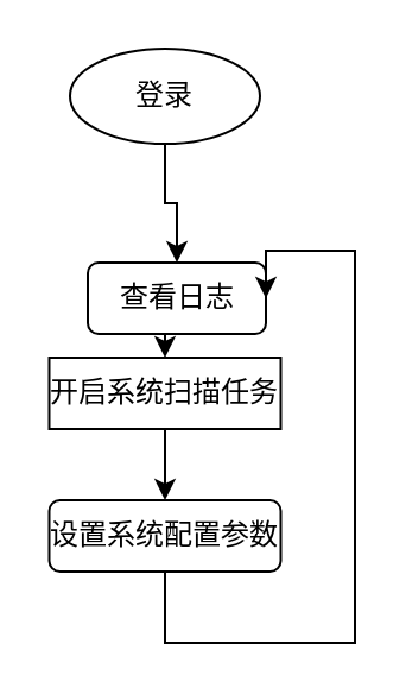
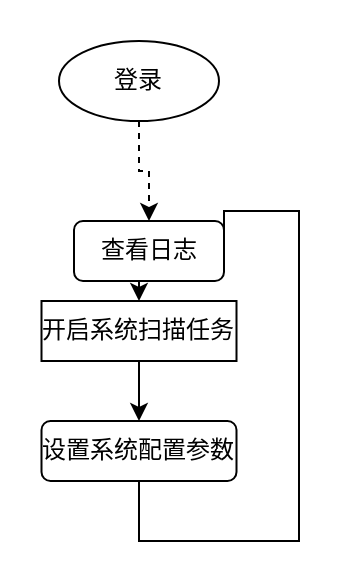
  <mxCell id="0" />
  <mxCell id="1" parent="0" />
- <mxCell id="2" style="edgeStyle=orthogonalEdgeStyle;rounded=0;orthogonalLoop=1;jettySize=auto;html=1;exitX=0.5;exitY=1;exitDx=0;exitDy=0;entryX=0.5;entryY=0;entryDx=0;entryDy=0;" edge="1" parent="1" source="3" target="5"><mxGeometry relative="1" as="geometry" /></mxCell>
+ <mxCell id="2" style="edgeStyle=orthogonalEdgeStyle;rounded=0;orthogonalLoop=1;jettySize=auto;html=1;exitX=0.5;exitY=1;exitDx=0;exitDy=0;entryX=0.5;entryY=0;entryDx=0;entryDy=0;dashed=1;" edge="1" parent="1" source="3" target="5"><mxGeometry relative="1" as="geometry" /></mxCell>
  <mxCell id="3" value="登录" style="ellipse;whiteSpace=wrap;html=1;" vertex="1" parent="1"><mxGeometry x="29" y="20" width="80" height="40" as="geometry" /></mxCell>
  <mxCell id="4" style="edgeStyle=orthogonalEdgeStyle;rounded=0;orthogonalLoop=1;jettySize=auto;html=1;exitX=0.5;exitY=1;exitDx=0;exitDy=0;entryX=0.5;entryY=0;entryDx=0;entryDy=0;" edge="1" parent="1" source="5" target="7"><mxGeometry relative="1" as="geometry" /></mxCell>
  <mxCell id="5" value="查看日志" style="rounded=1;whiteSpace=wrap;html=1;" vertex="1" parent="1"><mxGeometry x="36.5" y="110" width="75" height="30" as="geometry" /></mxCell>
  <mxCell id="6" style="edgeStyle=orthogonalEdgeStyle;rounded=0;orthogonalLoop=1;jettySize=auto;html=1;exitX=0.5;exitY=1;exitDx=0;exitDy=0;entryX=0.5;entryY=0;entryDx=0;entryDy=0;" edge="1" parent="1" source="7" target="9"><mxGeometry relative="1" as="geometry" /></mxCell>
  <mxCell id="7" value="开启系统扫描任务" style="whiteSpace=wrap;html=1;rounded=0;" vertex="1" parent="1"><mxGeometry x="20.25" y="150" width="97.5" height="30" as="geometry" /></mxCell>
- <mxCell id="8" style="edgeStyle=orthogonalEdgeStyle;rounded=0;orthogonalLoop=1;jettySize=auto;html=1;exitX=0.5;exitY=1;exitDx=0;exitDy=0;entryX=1;entryY=0.5;entryDx=0;entryDy=0;" edge="1" parent="1" source="9" target="5"><mxGeometry relative="1" as="geometry"><Array as="points"><mxPoint x="69" y="270" /><mxPoint x="149" y="270" /><mxPoint x="149" y="105" /></Array></mxGeometry></mxCell>
+ <mxCell id="8" style="edgeStyle=orthogonalEdgeStyle;rounded=0;orthogonalLoop=1;jettySize=auto;html=1;exitX=0.5;exitY=1;exitDx=0;exitDy=0;entryX=1;entryY=0.5;entryDx=0;entryDy=0;endArrow=none;" edge="1" parent="1" source="9" target="5"><mxGeometry relative="1" as="geometry"><Array as="points"><mxPoint x="69" y="270" /><mxPoint x="149" y="270" /><mxPoint x="149" y="105" /></Array></mxGeometry></mxCell>
  <mxCell id="9" value="设置系统配置参数" style="rounded=1;whiteSpace=wrap;html=1;" vertex="1" parent="1"><mxGeometry x="20.25" y="210" width="97.5" height="30" as="geometry" /></mxCell>
